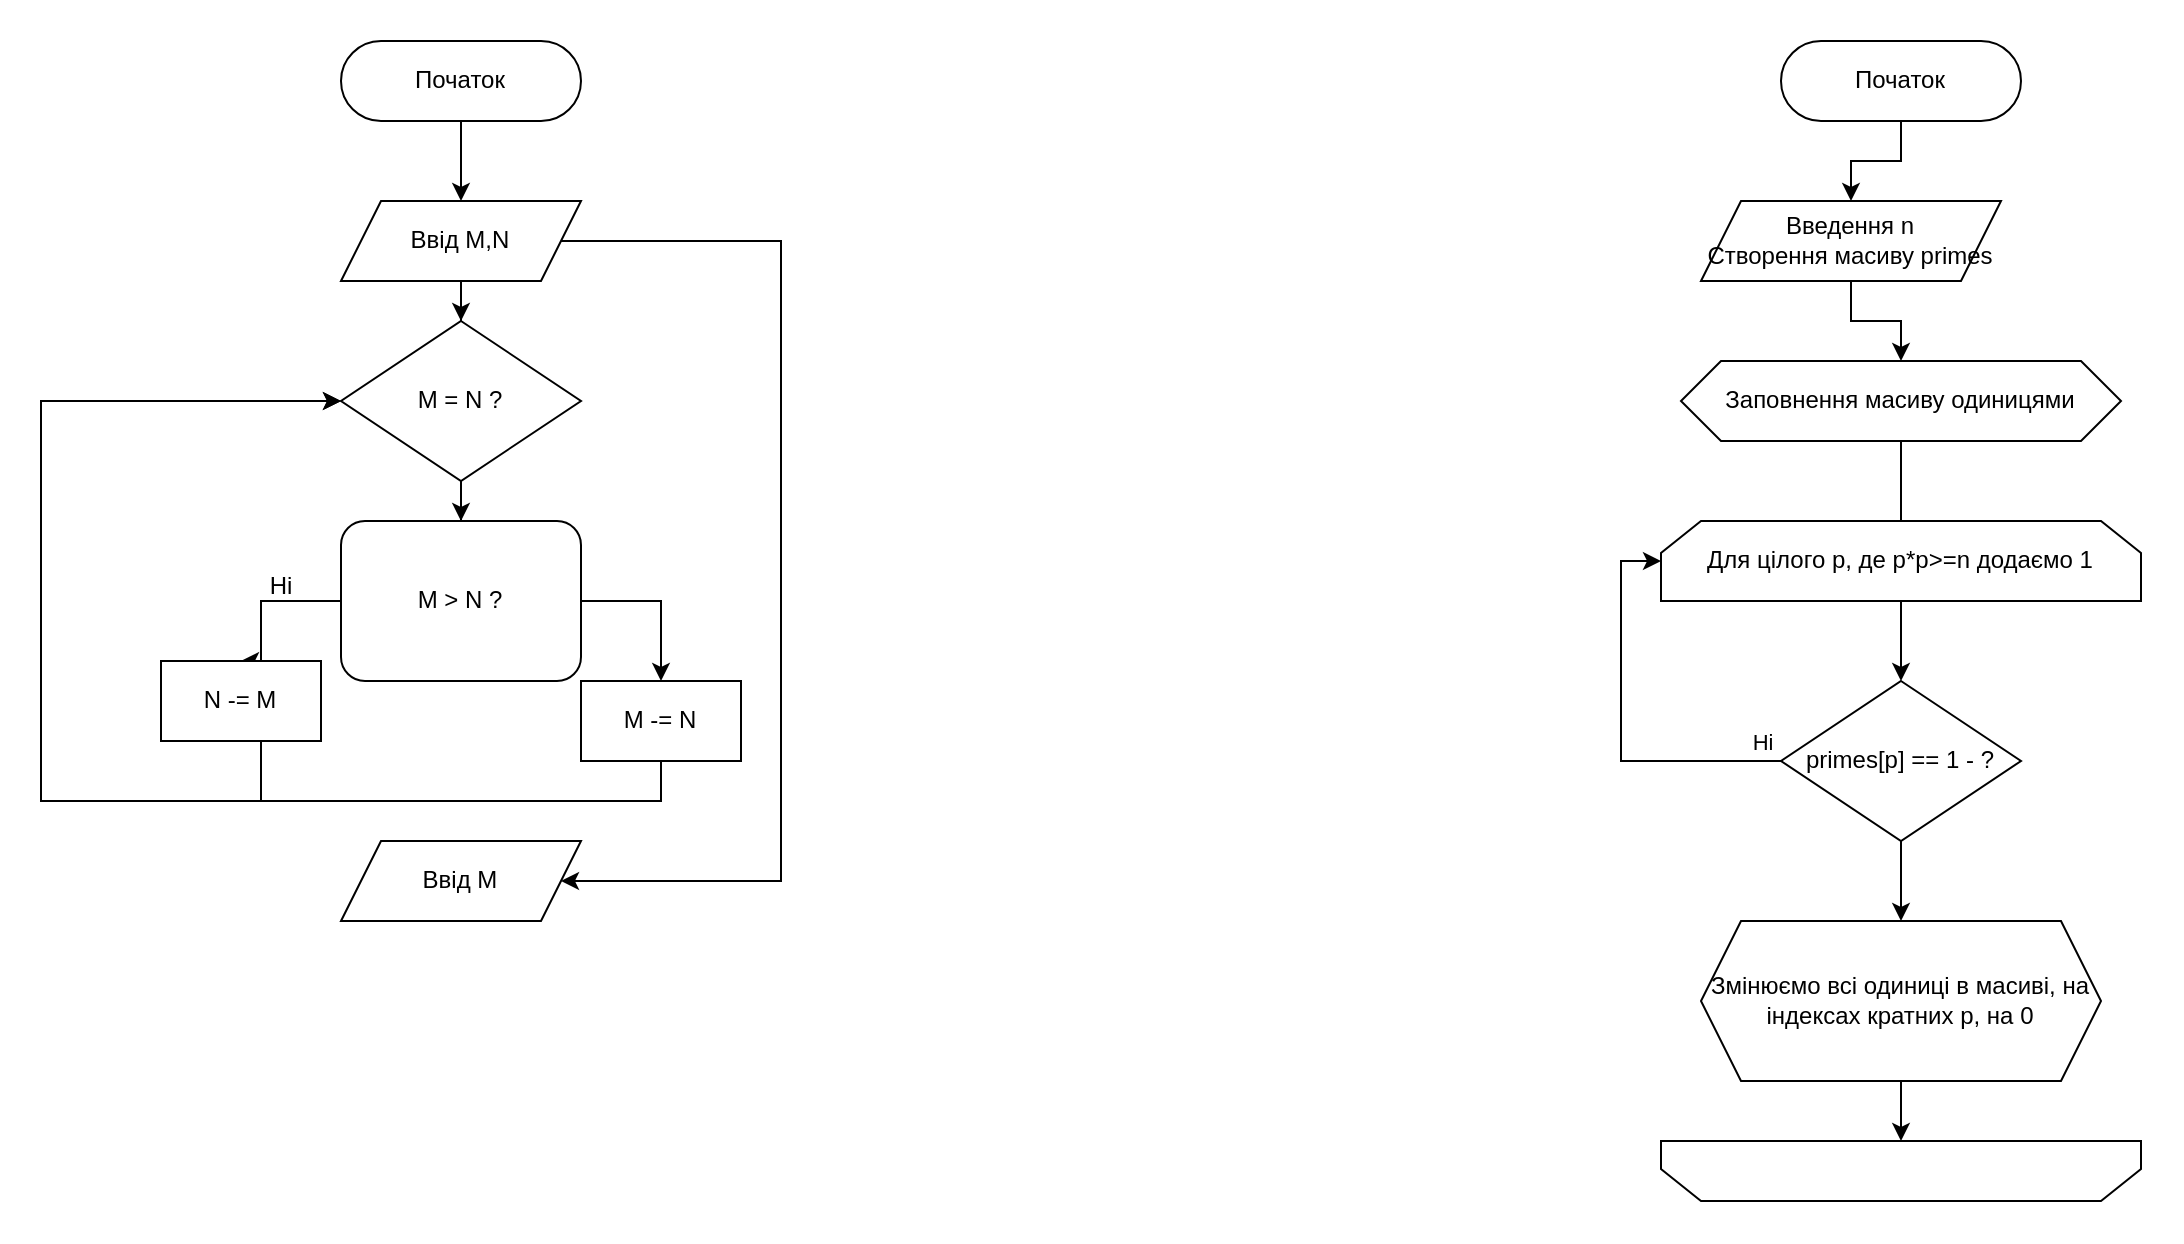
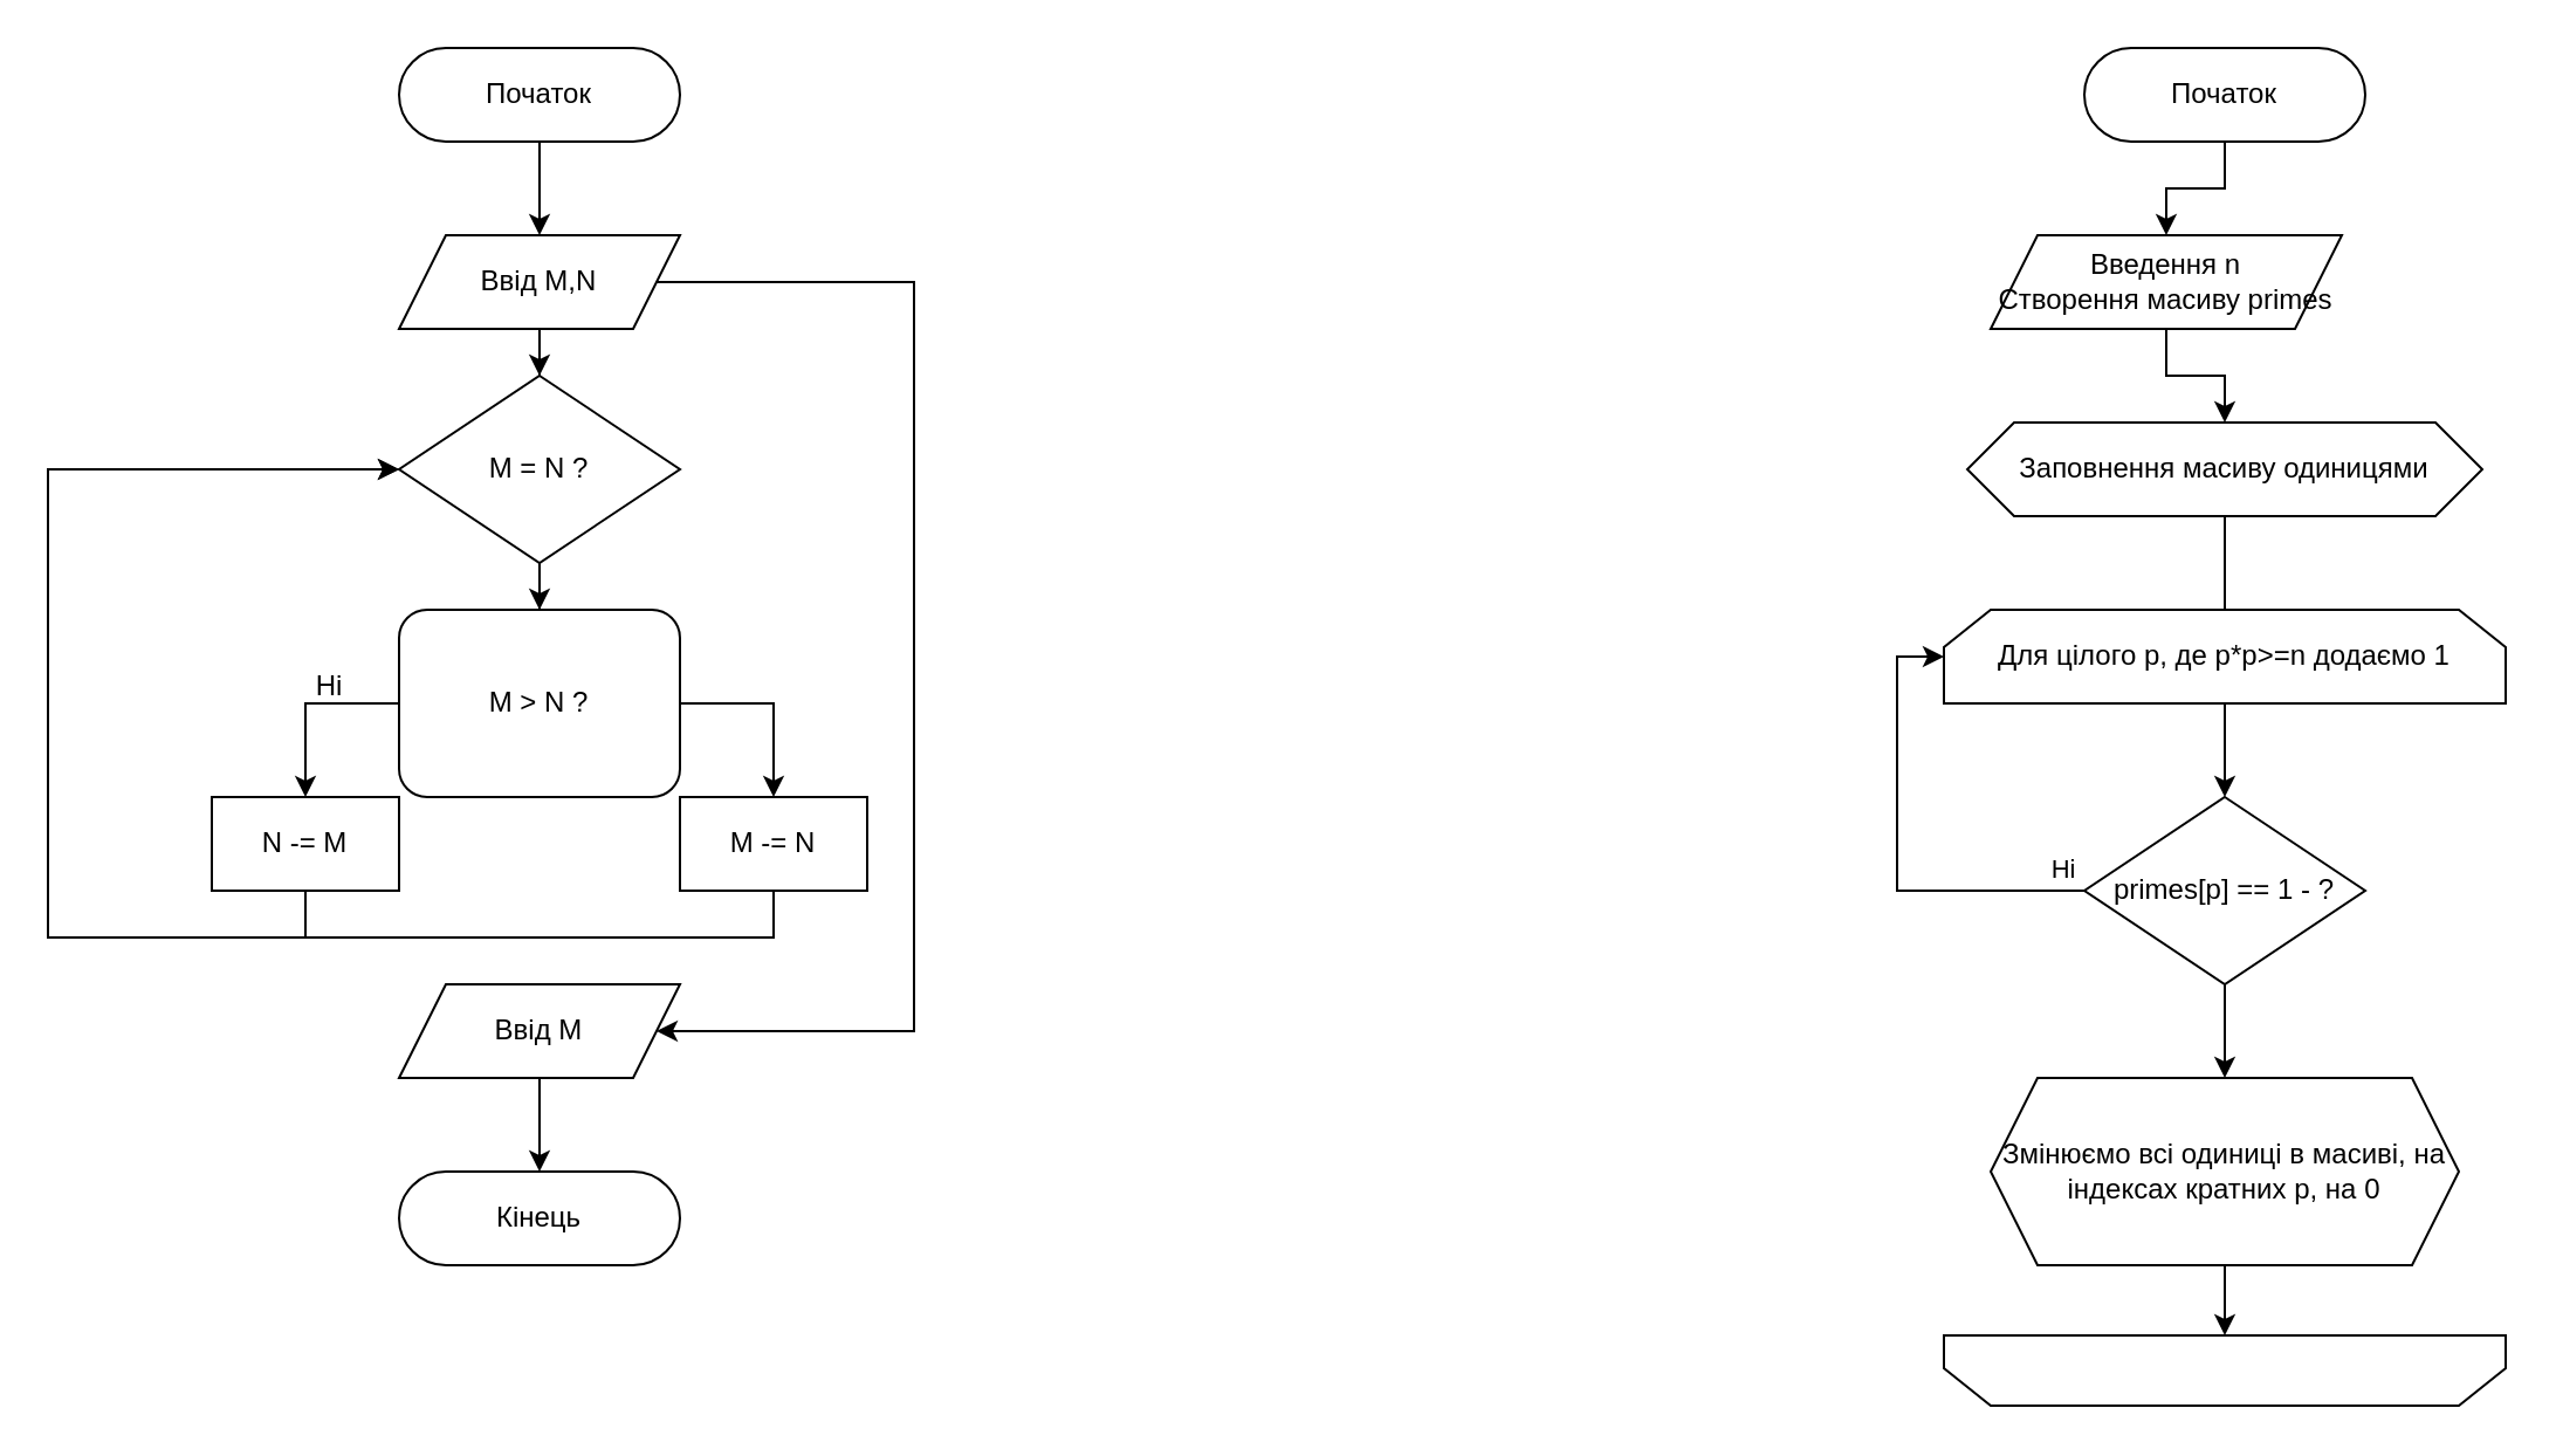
  <mxCell id="0" />
  <mxCell id="1" parent="0" />
  <mxCell id="2" style="edgeStyle=orthogonalEdgeStyle;rounded=0;orthogonalLoop=1;jettySize=auto;html=1;entryX=0.5;entryY=0;entryDx=0;entryDy=0;" parent="1" source="3" target="6" edge="1"><mxGeometry relative="1" as="geometry" /></mxCell>
  <mxCell id="3" value="Початок" style="rounded=1;whiteSpace=wrap;html=1;arcSize=50;" parent="1" vertex="1"><mxGeometry x="170" y="20" width="120" height="40" as="geometry" /></mxCell>
  <mxCell id="4" style="edgeStyle=orthogonalEdgeStyle;rounded=0;orthogonalLoop=1;jettySize=auto;html=1;entryX=0.5;entryY=0;entryDx=0;entryDy=0;" parent="1" source="6" target="8" edge="1"><mxGeometry relative="1" as="geometry" /></mxCell>
  <mxCell id="5" style="edgeStyle=orthogonalEdgeStyle;rounded=0;orthogonalLoop=1;jettySize=auto;html=1;entryX=1;entryY=0.5;entryDx=0;entryDy=0;" parent="1" source="6" target="18" edge="1"><mxGeometry relative="1" as="geometry"><Array as="points"><mxPoint x="390" y="120" /><mxPoint x="390" y="440" /></Array></mxGeometry></mxCell>
  <mxCell id="6" value="Ввід M,N" style="shape=parallelogram;perimeter=parallelogramPerimeter;whiteSpace=wrap;html=1;fixedSize=1;" parent="1" vertex="1"><mxGeometry x="170" y="100" width="120" height="40" as="geometry" /></mxCell>
  <mxCell id="7" style="edgeStyle=orthogonalEdgeStyle;rounded=0;orthogonalLoop=1;jettySize=auto;html=1;entryX=0.5;entryY=0;entryDx=0;entryDy=0;" parent="1" source="8" target="11" edge="1"><mxGeometry relative="1" as="geometry" /></mxCell>
  <mxCell id="8" value="M = N ?" style="rhombus;whiteSpace=wrap;html=1;" parent="1" vertex="1"><mxGeometry x="170" y="160" width="120" height="80" as="geometry" /></mxCell>
  <mxCell id="9" style="edgeStyle=orthogonalEdgeStyle;rounded=0;orthogonalLoop=1;jettySize=auto;html=1;entryX=0.5;entryY=0;entryDx=0;entryDy=0;" parent="1" source="11" target="15" edge="1"><mxGeometry relative="1" as="geometry"><Array as="points"><mxPoint x="130" y="300" /></Array></mxGeometry></mxCell>
  <mxCell id="10" style="edgeStyle=orthogonalEdgeStyle;rounded=0;orthogonalLoop=1;jettySize=auto;html=1;entryX=0.5;entryY=0;entryDx=0;entryDy=0;" parent="1" source="11" target="13" edge="1"><mxGeometry relative="1" as="geometry"><Array as="points"><mxPoint x="330" y="300" /></Array></mxGeometry></mxCell>
  <mxCell id="11" value="M &amp;gt; N ?" style="whiteSpace=wrap;html=1;rounded=1;" parent="1" vertex="1"><mxGeometry x="170" y="260" width="120" height="80" as="geometry" /></mxCell>
  <mxCell id="12" style="edgeStyle=orthogonalEdgeStyle;rounded=0;orthogonalLoop=1;jettySize=auto;html=1;entryX=0;entryY=0.5;entryDx=0;entryDy=0;" parent="1" source="13" target="8" edge="1"><mxGeometry relative="1" as="geometry"><Array as="points"><mxPoint x="330" y="400" /><mxPoint x="20" y="400" /><mxPoint x="20" y="200" /></Array></mxGeometry></mxCell>
  <mxCell id="13" value="M -= N" style="rounded=0;whiteSpace=wrap;html=1;" parent="1" vertex="1"><mxGeometry x="290" y="340" width="80" height="40" as="geometry" /></mxCell>
  <mxCell id="14" style="edgeStyle=orthogonalEdgeStyle;rounded=0;orthogonalLoop=1;jettySize=auto;html=1;entryX=0;entryY=0.5;entryDx=0;entryDy=0;" parent="1" source="15" target="8" edge="1"><mxGeometry relative="1" as="geometry"><Array as="points"><mxPoint x="130" y="400" /><mxPoint x="20" y="400" /><mxPoint x="20" y="200" /></Array></mxGeometry></mxCell>
- <mxCell id="15" value="N -= M" style="rounded=0;whiteSpace=wrap;html=1;" parent="1" vertex="1"><mxGeometry x="80" y="330" width="80" height="40" as="geometry" /></mxCell>
+ <mxCell id="15" value="N -= M" style="rounded=0;whiteSpace=wrap;html=1;" parent="1" vertex="1"><mxGeometry x="90" y="340" width="80" height="40" as="geometry" /></mxCell>
  <mxCell id="16" value="Ні" style="text;html=1;align=center;verticalAlign=middle;resizable=0;points=[];autosize=1;strokeColor=none;fillColor=none;" parent="1" vertex="1"><mxGeometry x="125" y="278" width="30" height="30" as="geometry" /></mxCell>
+ <mxCell id="17" style="edgeStyle=orthogonalEdgeStyle;rounded=0;orthogonalLoop=1;jettySize=auto;html=1;entryX=0.5;entryY=0;entryDx=0;entryDy=0;" parent="1" source="18" target="19" edge="1"><mxGeometry relative="1" as="geometry" /></mxCell>
  <mxCell id="18" value="Ввід М" style="shape=parallelogram;perimeter=parallelogramPerimeter;whiteSpace=wrap;html=1;fixedSize=1;" parent="1" vertex="1"><mxGeometry x="170" y="420" width="120" height="40" as="geometry" /></mxCell>
+ <mxCell id="19" value="Кінець" style="rounded=1;whiteSpace=wrap;html=1;arcSize=50;" parent="1" vertex="1"><mxGeometry x="170" y="500" width="120" height="40" as="geometry" /></mxCell>
  <mxCell id="20" style="edgeStyle=orthogonalEdgeStyle;rounded=0;orthogonalLoop=1;jettySize=auto;html=1;entryX=0.5;entryY=0;entryDx=0;entryDy=0;" edge="1" parent="1" source="21" target="23"><mxGeometry relative="1" as="geometry" /></mxCell>
  <mxCell id="21" value="Початок" style="rounded=1;whiteSpace=wrap;html=1;arcSize=50;" parent="1" vertex="1"><mxGeometry x="890" y="20" width="120" height="40" as="geometry" /></mxCell>
  <mxCell id="22" style="edgeStyle=orthogonalEdgeStyle;rounded=0;orthogonalLoop=1;jettySize=auto;html=1;entryX=0.5;entryY=0;entryDx=0;entryDy=0;" edge="1" parent="1" source="23" target="25"><mxGeometry relative="1" as="geometry" /></mxCell>
  <mxCell id="23" value="Введення n&lt;br&gt;Створення масиву primes" style="shape=parallelogram;perimeter=parallelogramPerimeter;whiteSpace=wrap;html=1;fixedSize=1;" parent="1" vertex="1"><mxGeometry x="850" y="100" width="150" height="40" as="geometry" /></mxCell>
  <mxCell id="24" style="edgeStyle=orthogonalEdgeStyle;rounded=0;orthogonalLoop=1;jettySize=auto;html=1;entryX=0.5;entryY=0;entryDx=0;entryDy=0;endArrow=none;" edge="1" parent="1" source="25" target="27"><mxGeometry relative="1" as="geometry" /></mxCell>
  <mxCell id="25" value="Заповнення масиву одиницями" style="shape=hexagon;perimeter=hexagonPerimeter2;whiteSpace=wrap;html=1;fixedSize=1;size=20;" vertex="1" parent="1"><mxGeometry x="840" y="180" width="220" height="40" as="geometry" /></mxCell>
  <mxCell id="26" style="edgeStyle=orthogonalEdgeStyle;rounded=0;orthogonalLoop=1;jettySize=auto;html=1;entryX=0.5;entryY=0;entryDx=0;entryDy=0;" edge="1" parent="1" source="27" target="32"><mxGeometry relative="1" as="geometry" /></mxCell>
  <mxCell id="27" value="Для цілого p, де p*p&amp;gt;=n додаємо 1" style="shape=loopLimit;whiteSpace=wrap;html=1;" vertex="1" parent="1"><mxGeometry x="830" y="260" width="240" height="40" as="geometry" /></mxCell>
  <mxCell id="28" value="" style="shape=loopLimit;whiteSpace=wrap;html=1;size=20;rotation=-180;" vertex="1" parent="1"><mxGeometry x="830" y="570" width="240" height="30" as="geometry" /></mxCell>
  <mxCell id="29" style="edgeStyle=orthogonalEdgeStyle;rounded=0;orthogonalLoop=1;jettySize=auto;html=1;entryX=0;entryY=0.5;entryDx=0;entryDy=0;" edge="1" parent="1" source="32" target="27"><mxGeometry relative="1" as="geometry"><Array as="points"><mxPoint x="810" y="380" /><mxPoint x="810" y="280" /></Array></mxGeometry></mxCell>
  <mxCell id="30" value="Ні" style="edgeLabel;html=1;align=center;verticalAlign=middle;resizable=0;points=[];" vertex="1" connectable="0" parent="29"><mxGeometry x="-0.696" y="-1" relative="1" as="geometry"><mxPoint x="20" y="-9" as="offset" /></mxGeometry></mxCell>
  <mxCell id="31" style="edgeStyle=orthogonalEdgeStyle;rounded=0;orthogonalLoop=1;jettySize=auto;html=1;entryX=0.5;entryY=0;entryDx=0;entryDy=0;" edge="1" parent="1" source="32" target="34"><mxGeometry relative="1" as="geometry" /></mxCell>
  <mxCell id="32" value="primes[p] == 1 - ?" style="rhombus;whiteSpace=wrap;html=1;" vertex="1" parent="1"><mxGeometry x="890" y="340" width="120" height="80" as="geometry" /></mxCell>
  <mxCell id="33" style="edgeStyle=orthogonalEdgeStyle;rounded=0;orthogonalLoop=1;jettySize=auto;html=1;entryX=0.5;entryY=1;entryDx=0;entryDy=0;" edge="1" parent="1" source="34" target="28"><mxGeometry relative="1" as="geometry" /></mxCell>
  <mxCell id="34" value="Змінюємо всі одиниці в масиві, на індексах кратних p, на 0" style="shape=hexagon;perimeter=hexagonPerimeter2;whiteSpace=wrap;html=1;fixedSize=1;" vertex="1" parent="1"><mxGeometry x="850" y="460" width="200" height="80" as="geometry" /></mxCell>
